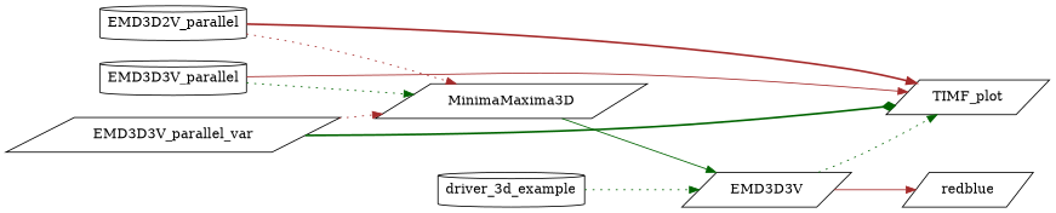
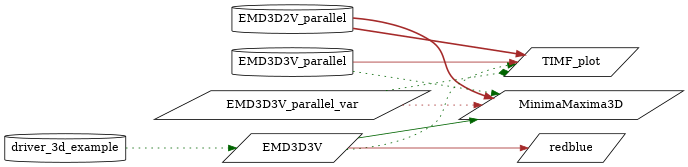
  digraph {
    rankdir=LR
    node [shape=parallelogram]
    edge [arrowhead=normal color=brown style=dotted]
    EMD3D2V_parallel [shape=cylinder]
    MinimaMaxima3D
    TIMF_plot
    EMD3D3V
    redblue
    EMD3D3V_parallel [shape=cylinder]
    EMD3D3V_parallel_var
    driver_3d_example [shape=cylinder]
-   EMD3D2V_parallel -> MinimaMaxima3D
+   EMD3D2V_parallel -> MinimaMaxima3D [style=bold]
    EMD3D2V_parallel -> TIMF_plot [style=bold]
-   MinimaMaxima3D -> EMD3D3V [color=darkgreen style=solid]
+   EMD3D3V -> MinimaMaxima3D [color=darkgreen style=solid]
    EMD3D3V -> TIMF_plot [color=darkgreen]
    EMD3D3V -> redblue [style=solid]
    EMD3D3V_parallel -> MinimaMaxima3D [color=darkgreen]
    EMD3D3V_parallel -> TIMF_plot [style=solid]
    EMD3D3V_parallel_var -> MinimaMaxima3D
-   EMD3D3V_parallel_var -> TIMF_plot [arrowhead=diamond color=darkgreen style=bold]
+   EMD3D3V_parallel_var -> TIMF_plot [arrowhead=diamond color=darkgreen]
    driver_3d_example -> EMD3D3V [color=darkgreen]
  }
